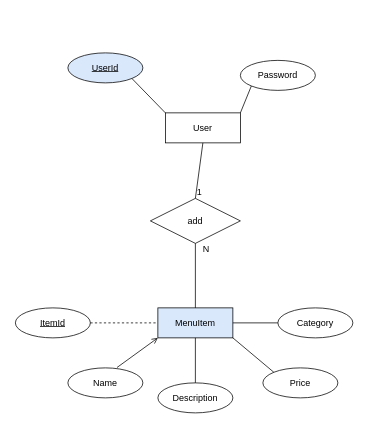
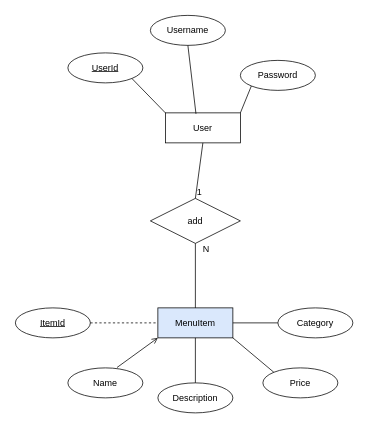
  <mxCell id="0" />
  <mxCell id="1" parent="0" />
  <mxCell id="2" value="User" style="whiteSpace=wrap;html=1;align=center;" vertex="1" parent="1"><mxGeometry x="220" y="150" width="100" height="40" as="geometry" /></mxCell>
- <mxCell id="3" value="UserId" style="ellipse;whiteSpace=wrap;html=1;align=center;fontStyle=4;fillColor=#dae8fc;" vertex="1" parent="1"><mxGeometry x="90" y="70" width="100" height="40" as="geometry" /></mxCell>
+ <mxCell id="3" value="UserId" style="ellipse;whiteSpace=wrap;html=1;align=center;fontStyle=4;" vertex="1" parent="1"><mxGeometry x="90" y="70" width="100" height="40" as="geometry" /></mxCell>
+ <mxCell id="4" value="Username" style="ellipse;whiteSpace=wrap;html=1;align=center;" vertex="1" parent="1"><mxGeometry x="200" y="20" width="100" height="40" as="geometry" /></mxCell>
  <mxCell id="5" value="Password" style="ellipse;whiteSpace=wrap;html=1;align=center;" vertex="1" parent="1"><mxGeometry x="320" y="80" width="100" height="40" as="geometry" /></mxCell>
  <mxCell id="6" value="add" style="shape=rhombus;perimeter=rhombusPerimeter;whiteSpace=wrap;html=1;align=center;" vertex="1" parent="1"><mxGeometry x="200" y="264" width="120" height="60" as="geometry" /></mxCell>
  <mxCell id="7" value="MenuItem" style="whiteSpace=wrap;html=1;align=center;fillColor=#dae8fc;" vertex="1" parent="1"><mxGeometry x="210" y="410" width="100" height="40" as="geometry" /></mxCell>
  <mxCell id="8" value="ItemId" style="ellipse;whiteSpace=wrap;html=1;align=center;fontStyle=4;" vertex="1" parent="1"><mxGeometry x="20" y="410" width="100" height="40" as="geometry" /></mxCell>
  <mxCell id="9" value="Name" style="ellipse;whiteSpace=wrap;html=1;align=center;" vertex="1" parent="1"><mxGeometry x="90" y="490" width="100" height="40" as="geometry" /></mxCell>
  <mxCell id="10" value="Description" style="ellipse;whiteSpace=wrap;html=1;align=center;" vertex="1" parent="1"><mxGeometry x="210" y="510" width="100" height="40" as="geometry" /></mxCell>
  <mxCell id="11" value="Price" style="ellipse;whiteSpace=wrap;html=1;align=center;" vertex="1" parent="1"><mxGeometry x="350" y="490" width="100" height="40" as="geometry" /></mxCell>
  <mxCell id="12" value="" style="endArrow=none;html=1;rounded=0;entryX=1;entryY=1;entryDx=0;entryDy=0;exitX=0;exitY=0;exitDx=0;exitDy=0;" edge="1" parent="1" source="2" target="3"><mxGeometry relative="1" as="geometry"><mxPoint x="220" y="340" as="sourcePoint" /><mxPoint x="380" y="340" as="targetPoint" /></mxGeometry></mxCell>
+ <mxCell id="13" value="" style="endArrow=none;html=1;rounded=0;entryX=0.5;entryY=1;entryDx=0;entryDy=0;exitX=0.408;exitY=0.032;exitDx=0;exitDy=0;exitPerimeter=0;" edge="1" parent="1" source="2" target="4"><mxGeometry relative="1" as="geometry"><mxPoint x="220" y="340" as="sourcePoint" /><mxPoint x="380" y="340" as="targetPoint" /></mxGeometry></mxCell>
  <mxCell id="14" value="" style="endArrow=none;html=1;rounded=0;entryX=0;entryY=1;entryDx=0;entryDy=0;exitX=1;exitY=0;exitDx=0;exitDy=0;" edge="1" parent="1" source="2" target="5"><mxGeometry relative="1" as="geometry"><mxPoint x="220" y="340" as="sourcePoint" /><mxPoint x="380" y="340" as="targetPoint" /></mxGeometry></mxCell>
  <mxCell id="15" value="" style="endArrow=none;html=1;rounded=0;exitX=1;exitY=0.5;exitDx=0;exitDy=0;entryX=0;entryY=0.5;entryDx=0;entryDy=0;dashed=1;" edge="1" parent="1" source="8" target="7"><mxGeometry relative="1" as="geometry"><mxPoint x="220" y="340" as="sourcePoint" /><mxPoint x="380" y="340" as="targetPoint" /></mxGeometry></mxCell>
  <mxCell id="16" value="" style="endArrow=open;html=1;rounded=0;exitX=0.655;exitY=-0.012;exitDx=0;exitDy=0;exitPerimeter=0;entryX=0;entryY=1;entryDx=0;entryDy=0;" edge="1" parent="1" source="9" target="7"><mxGeometry relative="1" as="geometry"><mxPoint x="220" y="340" as="sourcePoint" /><mxPoint x="380" y="340" as="targetPoint" /></mxGeometry></mxCell>
  <mxCell id="17" value="" style="endArrow=none;html=1;rounded=0;entryX=0.5;entryY=0;entryDx=0;entryDy=0;exitX=0.5;exitY=1;exitDx=0;exitDy=0;" edge="1" parent="1" source="7" target="10"><mxGeometry relative="1" as="geometry"><mxPoint x="220" y="340" as="sourcePoint" /><mxPoint x="380" y="340" as="targetPoint" /></mxGeometry></mxCell>
  <mxCell id="18" value="" style="endArrow=none;html=1;rounded=0;entryX=0;entryY=0;entryDx=0;entryDy=0;exitX=1;exitY=1;exitDx=0;exitDy=0;" edge="1" parent="1" source="7" target="11"><mxGeometry relative="1" as="geometry"><mxPoint x="220" y="340" as="sourcePoint" /><mxPoint x="380" y="340" as="targetPoint" /></mxGeometry></mxCell>
  <mxCell id="19" value="Category" style="ellipse;whiteSpace=wrap;html=1;align=center;" vertex="1" parent="1"><mxGeometry x="370" y="410" width="100" height="40" as="geometry" /></mxCell>
  <mxCell id="20" value="" style="endArrow=none;html=1;rounded=0;exitX=1;exitY=0.5;exitDx=0;exitDy=0;entryX=0;entryY=0.5;entryDx=0;entryDy=0;" edge="1" parent="1" source="7" target="19"><mxGeometry relative="1" as="geometry"><mxPoint x="220" y="280" as="sourcePoint" /><mxPoint x="380" y="280" as="targetPoint" /></mxGeometry></mxCell>
  <mxCell id="21" value="" style="endArrow=none;html=1;rounded=0;exitX=0.5;exitY=1;exitDx=0;exitDy=0;entryX=0.5;entryY=0;entryDx=0;entryDy=0;" edge="1" parent="1" source="2" target="6"><mxGeometry relative="1" as="geometry"><mxPoint x="220" y="280" as="sourcePoint" /><mxPoint x="380" y="280" as="targetPoint" /></mxGeometry></mxCell>
  <mxCell id="22" value="1" style="resizable=0;html=1;whiteSpace=wrap;align=right;verticalAlign=bottom;" connectable="0" vertex="1" parent="21"><mxGeometry x="1" relative="1" as="geometry"><mxPoint x="10" as="offset" /></mxGeometry></mxCell>
  <mxCell id="23" value="" style="endArrow=none;html=1;rounded=0;exitX=0.5;exitY=0;exitDx=0;exitDy=0;entryX=0.5;entryY=1;entryDx=0;entryDy=0;" edge="1" parent="1" source="7" target="6"><mxGeometry relative="1" as="geometry"><mxPoint x="220" y="260" as="sourcePoint" /><mxPoint x="380" y="260" as="targetPoint" /></mxGeometry></mxCell>
  <mxCell id="24" value="N" style="resizable=0;html=1;whiteSpace=wrap;align=right;verticalAlign=bottom;" connectable="0" vertex="1" parent="23"><mxGeometry x="1" relative="1" as="geometry"><mxPoint x="20" y="16" as="offset" /></mxGeometry></mxCell>
